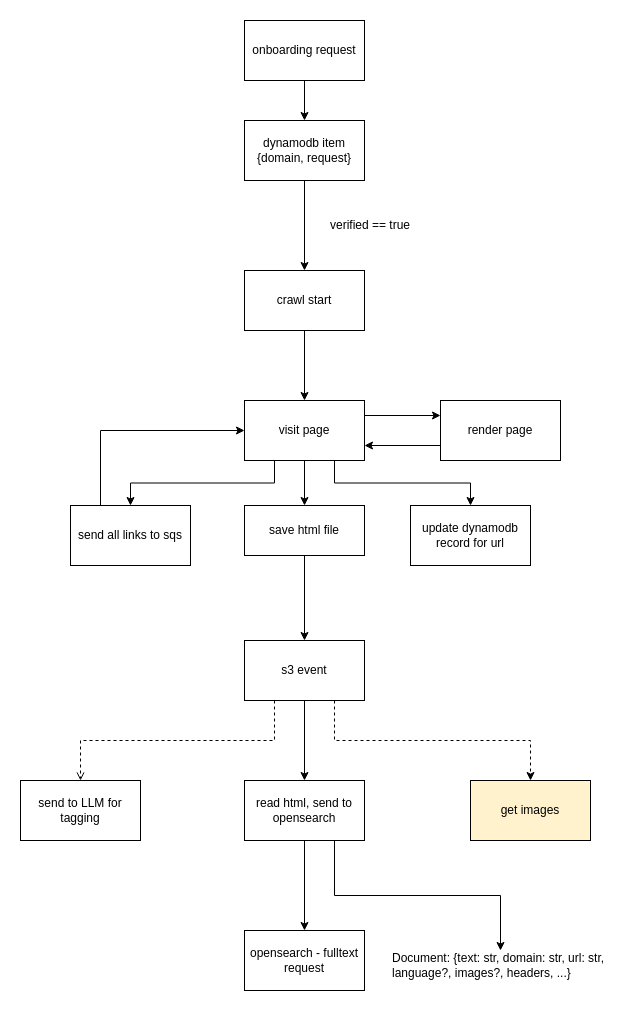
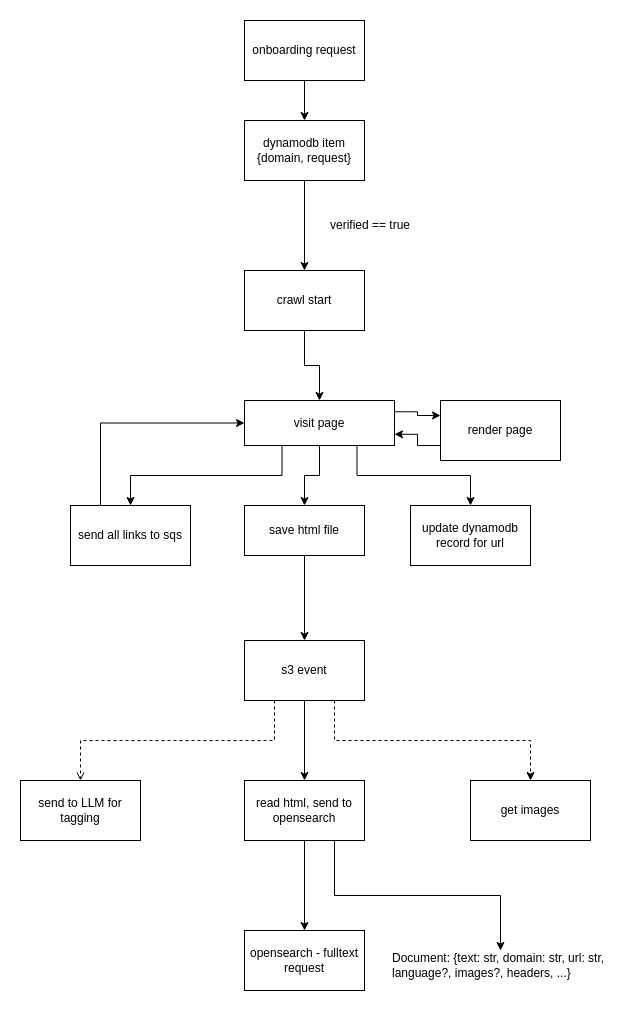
  <mxCell id="0" />
  <mxCell id="1" parent="0" />
  <mxCell id="2" style="edgeStyle=orthogonalEdgeStyle;rounded=0;orthogonalLoop=1;jettySize=auto;html=1;exitX=0.5;exitY=1;exitDx=0;exitDy=0;" edge="1" parent="1" source="3" target="5"><mxGeometry relative="1" as="geometry"><mxPoint x="304" y="140" as="targetPoint" /></mxGeometry></mxCell>
  <mxCell id="3" value="onboarding request" style="rounded=0;whiteSpace=wrap;html=1;" vertex="1" parent="1"><mxGeometry x="244" y="20" width="120" height="60" as="geometry" /></mxCell>
  <mxCell id="4" style="edgeStyle=orthogonalEdgeStyle;rounded=0;orthogonalLoop=1;jettySize=auto;html=1;exitX=0.5;exitY=1;exitDx=0;exitDy=0;entryX=0.5;entryY=0;entryDx=0;entryDy=0;" edge="1" parent="1" source="5" target="7"><mxGeometry relative="1" as="geometry" /></mxCell>
  <mxCell id="5" value="dynamodb item&lt;div&gt;{domain, request}&lt;/div&gt;" style="rounded=0;whiteSpace=wrap;html=1;" vertex="1" parent="1"><mxGeometry x="244" y="120" width="120" height="60" as="geometry" /></mxCell>
  <mxCell id="6" style="edgeStyle=orthogonalEdgeStyle;rounded=0;orthogonalLoop=1;jettySize=auto;html=1;exitX=0.5;exitY=1;exitDx=0;exitDy=0;entryX=0.5;entryY=0;entryDx=0;entryDy=0;" edge="1" parent="1" source="7" target="13"><mxGeometry relative="1" as="geometry" /></mxCell>
  <mxCell id="7" value="crawl start" style="rounded=0;whiteSpace=wrap;html=1;" vertex="1" parent="1"><mxGeometry x="244" y="270" width="120" height="60" as="geometry" /></mxCell>
  <mxCell id="8" value="verified == true" style="text;html=1;align=center;verticalAlign=middle;whiteSpace=wrap;rounded=0;" vertex="1" parent="1"><mxGeometry x="310" y="210" width="120" height="30" as="geometry" /></mxCell>
  <mxCell id="9" style="edgeStyle=orthogonalEdgeStyle;rounded=0;orthogonalLoop=1;jettySize=auto;html=1;exitX=1;exitY=0.25;exitDx=0;exitDy=0;entryX=0;entryY=0.25;entryDx=0;entryDy=0;" edge="1" parent="1" source="13" target="15"><mxGeometry relative="1" as="geometry" /></mxCell>
  <mxCell id="10" style="edgeStyle=orthogonalEdgeStyle;rounded=0;orthogonalLoop=1;jettySize=auto;html=1;exitX=0.5;exitY=1;exitDx=0;exitDy=0;entryX=0.5;entryY=0;entryDx=0;entryDy=0;" edge="1" parent="1" source="13" target="17"><mxGeometry relative="1" as="geometry" /></mxCell>
  <mxCell id="11" style="edgeStyle=orthogonalEdgeStyle;rounded=0;orthogonalLoop=1;jettySize=auto;html=1;exitX=0.75;exitY=1;exitDx=0;exitDy=0;entryX=0.5;entryY=0;entryDx=0;entryDy=0;" edge="1" parent="1" source="13" target="18"><mxGeometry relative="1" as="geometry" /></mxCell>
  <mxCell id="12" style="edgeStyle=orthogonalEdgeStyle;rounded=0;orthogonalLoop=1;jettySize=auto;html=1;exitX=0.25;exitY=1;exitDx=0;exitDy=0;" edge="1" parent="1" source="13" target="20"><mxGeometry relative="1" as="geometry" /></mxCell>
- <mxCell id="13" value="visit page" style="rounded=0;whiteSpace=wrap;html=1;" vertex="1" parent="1"><mxGeometry x="244" y="400" width="120" height="60" as="geometry" /></mxCell>
+ <mxCell id="13" value="visit page" style="rounded=0;whiteSpace=wrap;html=1;" vertex="1" parent="1"><mxGeometry x="244" y="400" width="150" height="45" as="geometry" /></mxCell>
  <mxCell id="14" style="edgeStyle=orthogonalEdgeStyle;rounded=0;orthogonalLoop=1;jettySize=auto;html=1;exitX=0;exitY=0.75;exitDx=0;exitDy=0;entryX=1;entryY=0.75;entryDx=0;entryDy=0;" edge="1" parent="1" source="15" target="13"><mxGeometry relative="1" as="geometry" /></mxCell>
  <mxCell id="15" value="render page" style="rounded=0;whiteSpace=wrap;html=1;" vertex="1" parent="1"><mxGeometry x="440" y="400" width="120" height="60" as="geometry" /></mxCell>
  <mxCell id="16" style="edgeStyle=orthogonalEdgeStyle;rounded=0;orthogonalLoop=1;jettySize=auto;html=1;exitX=0.5;exitY=1;exitDx=0;exitDy=0;" edge="1" parent="1" source="17" target="24"><mxGeometry relative="1" as="geometry" /></mxCell>
  <mxCell id="17" value="save html file" style="rounded=0;whiteSpace=wrap;html=1;" vertex="1" parent="1"><mxGeometry x="244" y="505" width="120" height="50" as="geometry" /></mxCell>
  <mxCell id="18" value="update dynamodb record for url" style="rounded=0;whiteSpace=wrap;html=1;" vertex="1" parent="1"><mxGeometry x="410" y="505" width="120" height="60" as="geometry" /></mxCell>
  <mxCell id="19" style="edgeStyle=orthogonalEdgeStyle;rounded=0;orthogonalLoop=1;jettySize=auto;html=1;exitX=0.25;exitY=0;exitDx=0;exitDy=0;entryX=0;entryY=0.5;entryDx=0;entryDy=0;" edge="1" parent="1" source="20" target="13"><mxGeometry relative="1" as="geometry" /></mxCell>
  <mxCell id="20" value="send all links to sqs" style="rounded=0;whiteSpace=wrap;html=1;" vertex="1" parent="1"><mxGeometry x="70" y="505" width="120" height="60" as="geometry" /></mxCell>
  <mxCell id="21" style="edgeStyle=orthogonalEdgeStyle;rounded=0;orthogonalLoop=1;jettySize=auto;html=1;exitX=0.5;exitY=1;exitDx=0;exitDy=0;" edge="1" parent="1" source="24" target="27"><mxGeometry relative="1" as="geometry" /></mxCell>
  <mxCell id="22" style="edgeStyle=orthogonalEdgeStyle;rounded=0;orthogonalLoop=1;jettySize=auto;html=1;exitX=0.75;exitY=1;exitDx=0;exitDy=0;dashed=1;" edge="1" parent="1" source="24" target="29"><mxGeometry relative="1" as="geometry" /></mxCell>
  <mxCell id="23" style="edgeStyle=orthogonalEdgeStyle;rounded=0;orthogonalLoop=1;jettySize=auto;html=1;exitX=0.25;exitY=1;exitDx=0;exitDy=0;dashed=1;endArrow=open;" edge="1" parent="1" source="24" target="30"><mxGeometry relative="1" as="geometry" /></mxCell>
  <mxCell id="24" value="s3 event" style="rounded=0;whiteSpace=wrap;html=1;" vertex="1" parent="1"><mxGeometry x="244" y="640" width="120" height="60" as="geometry" /></mxCell>
  <mxCell id="25" style="edgeStyle=orthogonalEdgeStyle;rounded=0;orthogonalLoop=1;jettySize=auto;html=1;exitX=0.5;exitY=1;exitDx=0;exitDy=0;entryX=0.5;entryY=0;entryDx=0;entryDy=0;" edge="1" parent="1" source="27" target="28"><mxGeometry relative="1" as="geometry" /></mxCell>
  <mxCell id="26" style="edgeStyle=orthogonalEdgeStyle;rounded=0;orthogonalLoop=1;jettySize=auto;html=1;exitX=0.75;exitY=1;exitDx=0;exitDy=0;" edge="1" parent="1" source="27" target="31"><mxGeometry relative="1" as="geometry" /></mxCell>
  <mxCell id="27" value="read html, send to opensearch" style="rounded=0;whiteSpace=wrap;html=1;" vertex="1" parent="1"><mxGeometry x="244" y="780" width="120" height="60" as="geometry" /></mxCell>
  <mxCell id="28" value="opensearch - fulltext request" style="rounded=0;whiteSpace=wrap;html=1;" vertex="1" parent="1"><mxGeometry x="244" y="930" width="120" height="60" as="geometry" /></mxCell>
- <mxCell id="29" value="get images" style="rounded=0;whiteSpace=wrap;html=1;fillColor=#fff2cc;" vertex="1" parent="1"><mxGeometry x="470" y="780" width="120" height="60" as="geometry" /></mxCell>
+ <mxCell id="29" value="get images" style="rounded=0;whiteSpace=wrap;html=1;" vertex="1" parent="1"><mxGeometry x="470" y="780" width="120" height="60" as="geometry" /></mxCell>
  <mxCell id="30" value="send to LLM for tagging" style="rounded=0;whiteSpace=wrap;html=1;" vertex="1" parent="1"><mxGeometry x="20" y="780" width="120" height="60" as="geometry" /></mxCell>
  <mxCell id="31" value="Document: {text: str, domain: str, url: str, language?, images?, headers, ...}" style="text;html=1;align=left;verticalAlign=middle;whiteSpace=wrap;rounded=0;" vertex="1" parent="1"><mxGeometry x="390" y="950" width="220" height="30" as="geometry" /></mxCell>
